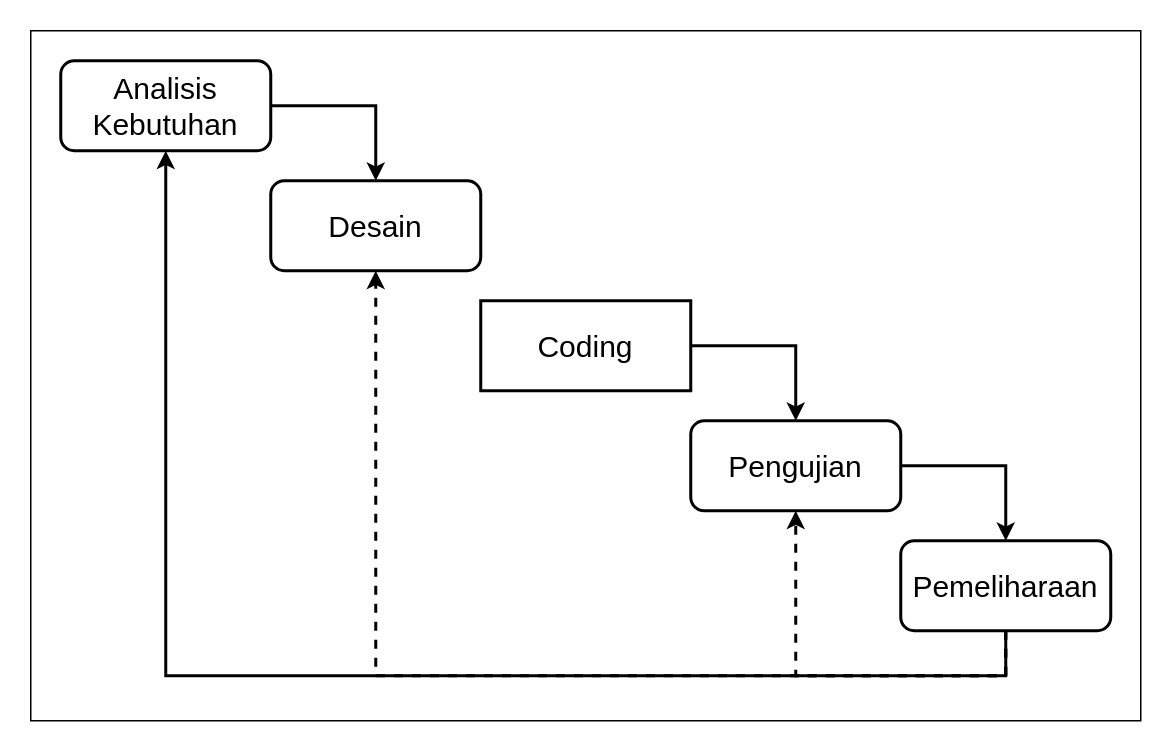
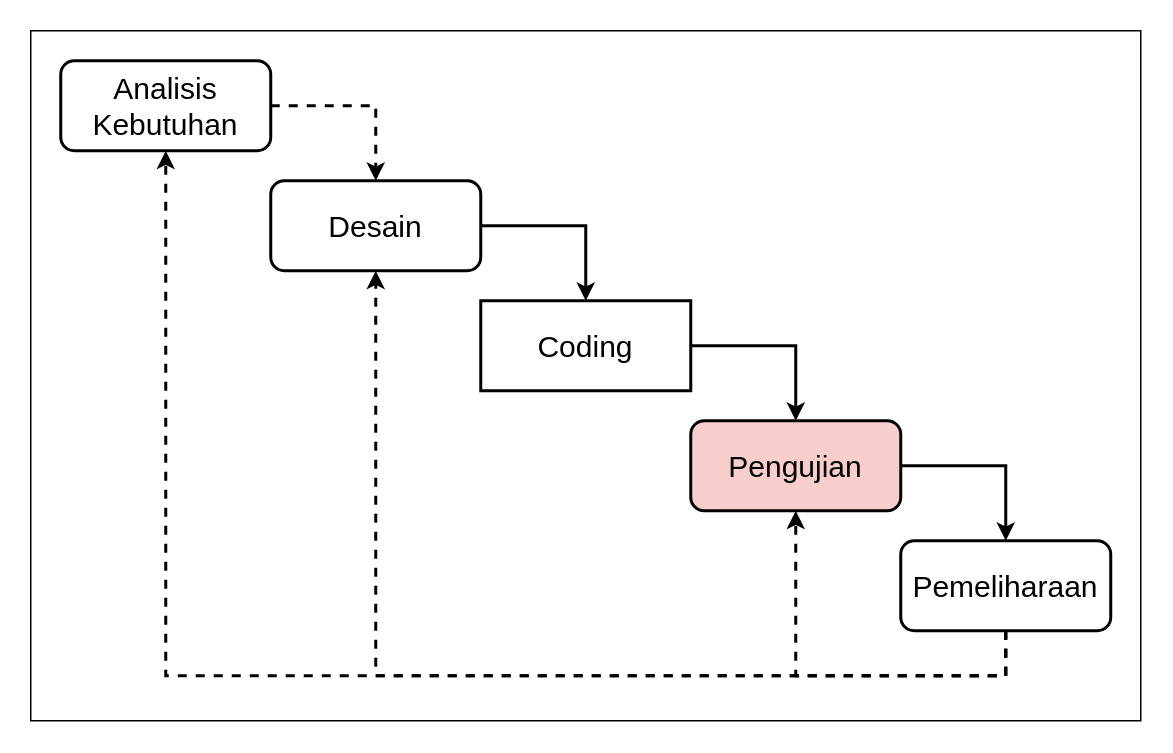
  <mxCell id="0" />
  <mxCell id="1" parent="0" />
  <mxCell id="2" value="" style="group" vertex="1" connectable="0" parent="1"><mxGeometry y="20" width="740" height="460" as="geometry" x="20" /></mxCell>
  <mxCell id="3" value="" style="rounded=0;whiteSpace=wrap;html=1;strokeWidth=1;" vertex="1" parent="2"><mxGeometry width="740" height="460" as="geometry" /></mxCell>
  <mxCell id="4" value="&lt;font style=&quot;font-size: 20px&quot;&gt;Analisis&lt;br&gt;Kebutuhan&lt;/font&gt;" style="rounded=1;whiteSpace=wrap;html=1;strokeWidth=2;" vertex="1" parent="2"><mxGeometry x="20" y="20" width="140" height="60" as="geometry" /></mxCell>
  <mxCell id="5" value="&lt;span style=&quot;font-size: 20px&quot;&gt;Desain&lt;/span&gt;" style="rounded=1;whiteSpace=wrap;html=1;strokeWidth=2;" vertex="1" parent="2"><mxGeometry x="160" y="100" width="140" height="60" as="geometry" /></mxCell>
  <mxCell id="6" value="&lt;span style=&quot;font-size: 20px&quot;&gt;Coding&lt;/span&gt;" style="whiteSpace=wrap;html=1;strokeWidth=2;rounded=0;" vertex="1" parent="2"><mxGeometry x="300" y="180" width="140" height="60" as="geometry" /></mxCell>
- <mxCell id="7" value="&lt;span style=&quot;font-size: 20px&quot;&gt;Pengujian&lt;/span&gt;" style="rounded=1;whiteSpace=wrap;html=1;strokeWidth=2;" vertex="1" parent="2"><mxGeometry x="440" y="260" width="140" height="60" as="geometry" /></mxCell>
+ <mxCell id="7" value="&lt;span style=&quot;font-size: 20px&quot;&gt;Pengujian&lt;/span&gt;" style="rounded=1;whiteSpace=wrap;html=1;strokeWidth=2;fillColor=#f8cecc;" vertex="1" parent="2"><mxGeometry x="440" y="260" width="140" height="60" as="geometry" /></mxCell>
  <mxCell id="8" value="&lt;span style=&quot;font-size: 20px&quot;&gt;Pemeliharaan&lt;/span&gt;" style="rounded=1;whiteSpace=wrap;html=1;strokeWidth=2;" vertex="1" parent="2"><mxGeometry x="580" y="340" width="140" height="60" as="geometry" /></mxCell>
- <mxCell id="9" value="" style="endArrow=classic;html=1;strokeWidth=2;exitX=1;exitY=0.5;exitDx=0;exitDy=0;entryX=0.5;entryY=0;entryDx=0;entryDy=0;rounded=0;" edge="1" parent="2" source="4" target="5"><mxGeometry width="50" height="50" relative="1" as="geometry"><mxPoint x="250" y="210" as="sourcePoint" /><mxPoint x="300" y="160" as="targetPoint" /><Array as="points"><mxPoint x="230" y="50" /></Array></mxGeometry></mxCell>
+ <mxCell id="9" value="" style="endArrow=classic;html=1;strokeWidth=2;exitX=1;exitY=0.5;exitDx=0;exitDy=0;entryX=0.5;entryY=0;entryDx=0;entryDy=0;rounded=0;dashed=1;" edge="1" parent="2" source="4" target="5"><mxGeometry width="50" height="50" relative="1" as="geometry"><mxPoint x="250" y="210" as="sourcePoint" /><mxPoint x="300" y="160" as="targetPoint" /><Array as="points"><mxPoint x="230" y="50" /></Array></mxGeometry></mxCell>
+ <mxCell id="10" value="" style="endArrow=classic;html=1;strokeWidth=2;exitX=1;exitY=0.5;exitDx=0;exitDy=0;entryX=0.5;entryY=0;entryDx=0;entryDy=0;rounded=0;" edge="1" parent="2" source="5" target="6"><mxGeometry width="50" height="50" relative="1" as="geometry"><mxPoint x="250" y="130" as="sourcePoint" /><mxPoint x="300" y="80" as="targetPoint" /><Array as="points"><mxPoint x="370" y="130" /></Array></mxGeometry></mxCell>
  <mxCell id="11" value="" style="endArrow=classic;html=1;strokeWidth=2;exitX=1;exitY=0.5;exitDx=0;exitDy=0;entryX=0.5;entryY=0;entryDx=0;entryDy=0;rounded=0;" edge="1" parent="2" source="6" target="7"><mxGeometry width="50" height="50" relative="1" as="geometry"><mxPoint x="340" y="180" as="sourcePoint" /><mxPoint x="390" y="130" as="targetPoint" /><Array as="points"><mxPoint x="510" y="210" /></Array></mxGeometry></mxCell>
  <mxCell id="12" value="" style="endArrow=classic;html=1;strokeWidth=2;exitX=1;exitY=0.5;exitDx=0;exitDy=0;entryX=0.5;entryY=0;entryDx=0;entryDy=0;rounded=0;" edge="1" parent="2" source="7" target="8"><mxGeometry width="50" height="50" relative="1" as="geometry"><mxPoint x="550" y="330" as="sourcePoint" /><mxPoint x="600" y="280" as="targetPoint" /><Array as="points"><mxPoint x="650" y="290" /></Array></mxGeometry></mxCell>
- <mxCell id="13" value="" style="endArrow=classic;html=1;strokeWidth=2;dashed=0;exitX=0.5;exitY=1;exitDx=0;exitDy=0;entryX=0.5;entryY=1;entryDx=0;entryDy=0;rounded=0;" edge="1" parent="2" source="8" target="4"><mxGeometry width="50" height="50" relative="1" as="geometry"><mxPoint x="340" y="310" as="sourcePoint" /><mxPoint x="390" y="260" as="targetPoint" /><Array as="points"><mxPoint x="650" y="430" /><mxPoint x="90" y="430" /></Array></mxGeometry></mxCell>
+ <mxCell id="13" value="" style="endArrow=classic;html=1;strokeWidth=2;dashed=1;exitX=0.5;exitY=1;exitDx=0;exitDy=0;entryX=0.5;entryY=1;entryDx=0;entryDy=0;rounded=0;" edge="1" parent="2" source="8" target="4"><mxGeometry width="50" height="50" relative="1" as="geometry"><mxPoint x="340" y="310" as="sourcePoint" /><mxPoint x="390" y="260" as="targetPoint" /><Array as="points"><mxPoint x="650" y="430" /><mxPoint x="90" y="430" /></Array></mxGeometry></mxCell>
  <mxCell id="14" value="" style="endArrow=classic;html=1;dashed=1;strokeWidth=2;exitX=0.5;exitY=1;exitDx=0;exitDy=0;entryX=0.5;entryY=1;entryDx=0;entryDy=0;rounded=0;" edge="1" parent="2" source="8" target="5"><mxGeometry width="50" height="50" relative="1" as="geometry"><mxPoint x="340" y="260" as="sourcePoint" /><mxPoint x="390" y="210" as="targetPoint" /><Array as="points"><mxPoint x="650" y="430" /><mxPoint x="230" y="430" /></Array></mxGeometry></mxCell>
  <mxCell id="15" value="" style="endArrow=classic;html=1;dashed=1;strokeWidth=2;exitX=0.5;exitY=1;exitDx=0;exitDy=0;entryX=0.5;entryY=1;entryDx=0;entryDy=0;rounded=0;" edge="1" parent="2" source="8" target="7"><mxGeometry width="50" height="50" relative="1" as="geometry"><mxPoint x="340" y="260" as="sourcePoint" /><mxPoint x="390" y="210" as="targetPoint" /><Array as="points"><mxPoint x="650" y="430" /><mxPoint x="510" y="430" /></Array></mxGeometry></mxCell>
